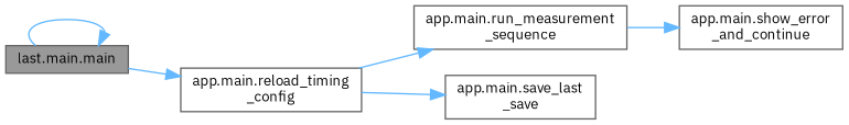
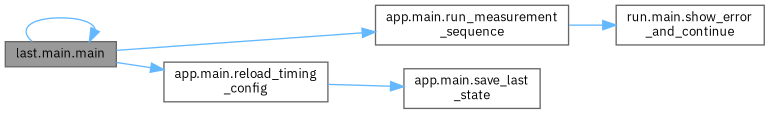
  digraph {
    fontname="IBM Plex Sans"
    rankdir=LR
    node [color=grey40 fillcolor=white fontname="IBM Plex Sans" fontsize=10 shape=box style=filled]
    edge [color=steelblue1 fontname="IBM Plex Sans" fontsize=10 labelfontname=Helvetica labelfontsize=10 style=solid]
    n1 [color=gray40 fillcolor=grey60 fontcolor=black height=0.2 label="last.main.main" width=0.4]
    n2 [height=0.2 label="app.main.reload_timing\l_config" width=0.4]
    n3 [height=0.2 label="app.main.run_measurement\l_sequence" width=0.4]
-   n4 [height=0.2 label="app.main.save_last\l_save" width=0.4]
-   n5 [height=0.2 label="app.main.show_error\l_and_continue" width=0.4]
+   n4 [height=0.2 label="app.main.save_last\l_state" width=0.4]
+   n5 [height=0.2 label="run.main.show_error\l_and_continue" width=0.4]
    n1 -> n1
    n1 -> n2
-   n2 -> n3
+   n1 -> n3
    n2 -> n4
    n3 -> n5
  }
